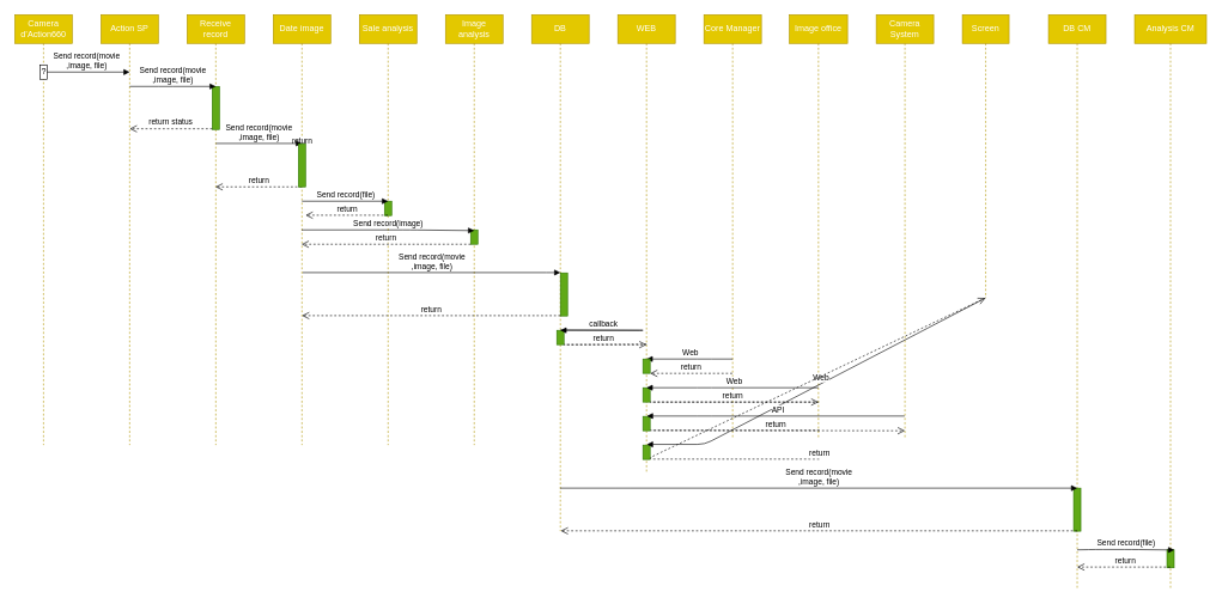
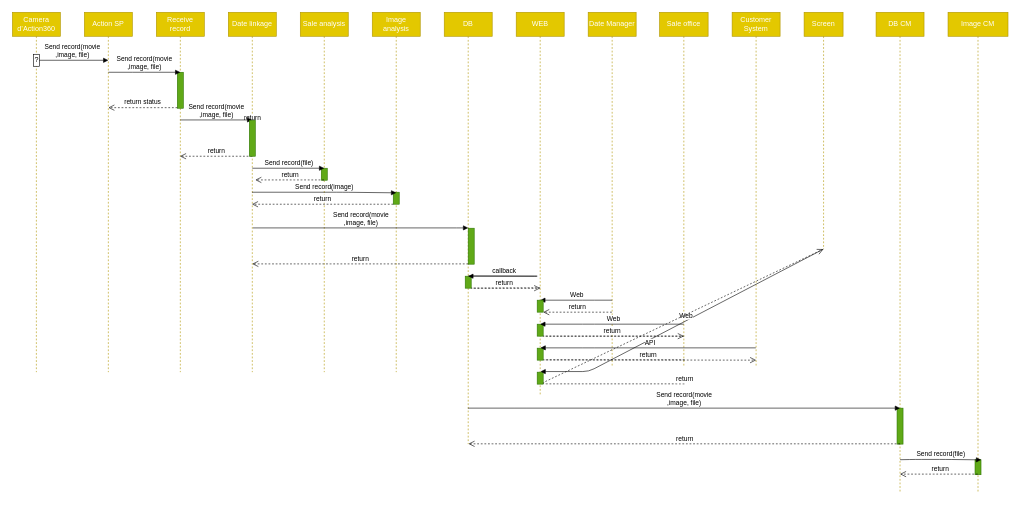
  <mxCell id="0" />
  <mxCell id="1" parent="0" />
- <mxCell id="2" value="Camera&lt;br&gt;&lt;span&gt;d’Action660&lt;/span&gt;&lt;br&gt;" style="shape=umlLifeline;perimeter=lifelinePerimeter;whiteSpace=wrap;html=1;container=1;collapsible=0;recursiveResize=0;outlineConnect=0;fillColor=#e3c800;strokeColor=#B09500;gradientDirection=south;fontColor=#ffffff;" vertex="1" parent="1"><mxGeometry x="20" y="20" width="80" height="600" as="geometry" /></mxCell>
+ <mxCell id="2" value="Camera&lt;br&gt;&lt;span&gt;d’Action360&lt;/span&gt;&lt;br&gt;" style="shape=umlLifeline;perimeter=lifelinePerimeter;whiteSpace=wrap;html=1;container=1;collapsible=0;recursiveResize=0;outlineConnect=0;fillColor=#e3c800;strokeColor=#B09500;gradientDirection=south;fontColor=#ffffff;" vertex="1" parent="1"><mxGeometry x="20" y="20" width="80" height="600" as="geometry" /></mxCell>
  <mxCell id="3" value="Action SP" style="shape=umlLifeline;perimeter=lifelinePerimeter;whiteSpace=wrap;html=1;container=1;collapsible=0;recursiveResize=0;outlineConnect=0;fillColor=#e3c800;strokeColor=#B09500;fontColor=#ffffff;" vertex="1" parent="1"><mxGeometry x="140" y="20" width="80" height="600" as="geometry" /></mxCell>
  <mxCell id="4" value="Receive record" style="shape=umlLifeline;perimeter=lifelinePerimeter;whiteSpace=wrap;html=1;container=1;collapsible=0;recursiveResize=0;outlineConnect=0;fillColor=#e3c800;strokeColor=#B09500;fontColor=#ffffff;" vertex="1" parent="1"><mxGeometry x="260" y="20" width="80" height="600" as="geometry" /></mxCell>
  <mxCell id="5" value="" style="html=1;points=[];perimeter=orthogonalPerimeter;fillColor=#60a917;strokeColor=#2D7600;fontColor=#ffffff;" vertex="1" parent="4"><mxGeometry x="35" y="100" width="10" height="60" as="geometry" /></mxCell>
- <mxCell id="6" value="Date image" style="shape=umlLifeline;perimeter=lifelinePerimeter;whiteSpace=wrap;html=1;container=1;collapsible=0;recursiveResize=0;outlineConnect=0;fillColor=#e3c800;strokeColor=#B09500;fontColor=#ffffff;" vertex="1" parent="1"><mxGeometry x="380" y="20" width="80" height="600" as="geometry" /></mxCell>
+ <mxCell id="6" value="Date linkage" style="shape=umlLifeline;perimeter=lifelinePerimeter;whiteSpace=wrap;html=1;container=1;collapsible=0;recursiveResize=0;outlineConnect=0;fillColor=#e3c800;strokeColor=#B09500;fontColor=#ffffff;" vertex="1" parent="1"><mxGeometry x="380" y="20" width="80" height="600" as="geometry" /></mxCell>
  <mxCell id="7" value="Sale analysis" style="shape=umlLifeline;perimeter=lifelinePerimeter;whiteSpace=wrap;html=1;container=1;collapsible=0;recursiveResize=0;outlineConnect=0;fillColor=#e3c800;strokeColor=#B09500;fontColor=#ffffff;" vertex="1" parent="1"><mxGeometry x="500" y="20" width="80" height="600" as="geometry" /></mxCell>
  <mxCell id="8" value="" style="html=1;points=[];perimeter=orthogonalPerimeter;fillColor=#60a917;strokeColor=#2D7600;fontColor=#ffffff;" vertex="1" parent="7"><mxGeometry x="35" y="260" width="10" height="20" as="geometry" /></mxCell>
  <mxCell id="9" value="Image analysis" style="shape=umlLifeline;perimeter=lifelinePerimeter;whiteSpace=wrap;html=1;container=1;collapsible=0;recursiveResize=0;outlineConnect=0;fillColor=#e3c800;strokeColor=#B09500;fontColor=#ffffff;" vertex="1" parent="1"><mxGeometry x="620" y="20" width="80" height="600" as="geometry" /></mxCell>
  <mxCell id="10" value="" style="html=1;points=[];perimeter=orthogonalPerimeter;fillColor=#60a917;strokeColor=#2D7600;fontColor=#ffffff;" vertex="1" parent="9"><mxGeometry x="35" y="300" width="10" height="20" as="geometry" /></mxCell>
  <mxCell id="11" value="DB" style="shape=umlLifeline;perimeter=lifelinePerimeter;whiteSpace=wrap;html=1;container=1;collapsible=0;recursiveResize=0;outlineConnect=0;fillColor=#e3c800;strokeColor=#B09500;fontColor=#ffffff;" vertex="1" parent="1"><mxGeometry x="740" y="20" width="80" height="720" as="geometry" /></mxCell>
  <mxCell id="12" value="" style="html=1;points=[];perimeter=orthogonalPerimeter;fillColor=#60a917;strokeColor=#2D7600;fontColor=#ffffff;" vertex="1" parent="11"><mxGeometry x="40" y="360" width="10" height="60" as="geometry" /></mxCell>
  <mxCell id="13" value="" style="html=1;points=[];perimeter=orthogonalPerimeter;fillColor=#60a917;strokeColor=#2D7600;fontColor=#ffffff;" vertex="1" parent="11"><mxGeometry x="35" y="440" width="10" height="20" as="geometry" /></mxCell>
  <mxCell id="14" value="WEB" style="shape=umlLifeline;perimeter=lifelinePerimeter;whiteSpace=wrap;html=1;container=1;collapsible=0;recursiveResize=0;outlineConnect=0;fillColor=#e3c800;strokeColor=#B09500;fontColor=#ffffff;" vertex="1" parent="1"><mxGeometry x="860" y="20" width="80" height="640" as="geometry" /></mxCell>
  <mxCell id="15" value="" style="html=1;points=[];perimeter=orthogonalPerimeter;fillColor=#60a917;strokeColor=#2D7600;fontColor=#ffffff;" vertex="1" parent="14"><mxGeometry x="35" y="520" width="10" height="20" as="geometry" /></mxCell>
  <mxCell id="16" value="" style="html=1;points=[];perimeter=orthogonalPerimeter;fillColor=#60a917;strokeColor=#2D7600;fontColor=#ffffff;" vertex="1" parent="14"><mxGeometry x="35" y="560" width="10" height="20" as="geometry" /></mxCell>
  <mxCell id="17" value="" style="html=1;points=[];perimeter=orthogonalPerimeter;fillColor=#60a917;strokeColor=#2D7600;fontColor=#ffffff;" vertex="1" parent="14"><mxGeometry x="35" y="600" width="10" height="20" as="geometry" /></mxCell>
  <mxCell id="18" value="return" style="html=1;verticalAlign=bottom;endArrow=open;dashed=1;endSize=8;" edge="1" parent="1"><mxGeometry relative="1" as="geometry"><mxPoint x="419.5" y="260" as="sourcePoint" /><mxPoint x="299.5" y="260" as="targetPoint" /><Array as="points"><mxPoint x="370" y="260" /></Array></mxGeometry></mxCell>
  <mxCell id="19" value="return" style="html=1;verticalAlign=bottom;endArrow=open;dashed=1;endSize=8;" edge="1" parent="1" source="49"><mxGeometry relative="1" as="geometry"><mxPoint x="539.5" y="210" as="sourcePoint" /><mxPoint x="419.5" y="210" as="targetPoint" /><Array as="points" /></mxGeometry></mxCell>
  <mxCell id="20" value="Send record(movie&lt;br&gt;,image, file)" style="html=1;verticalAlign=bottom;endArrow=block;" edge="1" parent="1" source="2"><mxGeometry width="80" relative="1" as="geometry"><mxPoint x="70" y="140" as="sourcePoint" /><mxPoint x="180" y="100" as="targetPoint" /><Array as="points" /></mxGeometry></mxCell>
  <mxCell id="21" value="Send record(movie&lt;br&gt;,image, file)" style="html=1;verticalAlign=bottom;endArrow=block;exitX=0.5;exitY=0.182;exitDx=0;exitDy=0;exitPerimeter=0;" edge="1" parent="1"><mxGeometry width="80" relative="1" as="geometry"><mxPoint x="180" y="120" as="sourcePoint" /><mxPoint x="300" y="120" as="targetPoint" /><Array as="points"><mxPoint x="230" y="120" /></Array></mxGeometry></mxCell>
  <mxCell id="22" value="Send record(movie&lt;br&gt;,image, file)" style="html=1;verticalAlign=bottom;endArrow=block;" edge="1" parent="1"><mxGeometry width="80" relative="1" as="geometry"><mxPoint x="300" y="199.5" as="sourcePoint" /><mxPoint x="420" y="199.5" as="targetPoint" /></mxGeometry></mxCell>
  <mxCell id="23" value="Send record(file)" style="html=1;verticalAlign=bottom;endArrow=block;" edge="1" parent="1"><mxGeometry x="-0.004" width="80" relative="1" as="geometry"><mxPoint x="420" y="280" as="sourcePoint" /><mxPoint x="540" y="280" as="targetPoint" /><mxPoint x="1" as="offset" /></mxGeometry></mxCell>
  <mxCell id="24" value="Send record(image)" style="html=1;verticalAlign=bottom;endArrow=block;" edge="1" parent="1"><mxGeometry width="80" relative="1" as="geometry"><mxPoint x="419.5" y="320" as="sourcePoint" /><mxPoint x="660" y="321" as="targetPoint" /><Array as="points"><mxPoint x="570" y="320" /></Array></mxGeometry></mxCell>
  <mxCell id="25" value="return" style="html=1;verticalAlign=bottom;endArrow=open;dashed=1;endSize=8;" edge="1" parent="1"><mxGeometry relative="1" as="geometry"><mxPoint x="655" y="340" as="sourcePoint" /><mxPoint x="419.5" y="340" as="targetPoint" /><Array as="points" /></mxGeometry></mxCell>
- <mxCell id="26" value="Core Manager" style="shape=umlLifeline;perimeter=lifelinePerimeter;whiteSpace=wrap;html=1;container=1;collapsible=0;recursiveResize=0;outlineConnect=0;fillColor=#e3c800;strokeColor=#B09500;fontColor=#ffffff;" vertex="1" parent="1"><mxGeometry x="980" y="20" width="80" height="590" as="geometry" /></mxCell>
- <mxCell id="27" value="Image office" style="shape=umlLifeline;perimeter=lifelinePerimeter;whiteSpace=wrap;html=1;container=1;collapsible=0;recursiveResize=0;outlineConnect=0;fillColor=#e3c800;strokeColor=#B09500;fontColor=#ffffff;" vertex="1" parent="1"><mxGeometry x="1099" y="20" width="81" height="590" as="geometry" /></mxCell>
- <mxCell id="28" value="Camera System" style="shape=umlLifeline;perimeter=lifelinePerimeter;whiteSpace=wrap;html=1;container=1;collapsible=0;recursiveResize=0;outlineConnect=0;fillColor=#e3c800;strokeColor=#B09500;fontColor=#ffffff;" vertex="1" parent="1"><mxGeometry x="1220" y="20" width="80" height="590" as="geometry" /></mxCell>
+ <mxCell id="26" value="Date Manager" style="shape=umlLifeline;perimeter=lifelinePerimeter;whiteSpace=wrap;html=1;container=1;collapsible=0;recursiveResize=0;outlineConnect=0;fillColor=#e3c800;strokeColor=#B09500;fontColor=#ffffff;" vertex="1" parent="1"><mxGeometry x="980" y="20" width="80" height="590" as="geometry" /></mxCell>
+ <mxCell id="27" value="Sale office" style="shape=umlLifeline;perimeter=lifelinePerimeter;whiteSpace=wrap;html=1;container=1;collapsible=0;recursiveResize=0;outlineConnect=0;fillColor=#e3c800;strokeColor=#B09500;fontColor=#ffffff;" vertex="1" parent="1"><mxGeometry x="1099" y="20" width="81" height="590" as="geometry" /></mxCell>
+ <mxCell id="28" value="Customer System" style="shape=umlLifeline;perimeter=lifelinePerimeter;whiteSpace=wrap;html=1;container=1;collapsible=0;recursiveResize=0;outlineConnect=0;fillColor=#e3c800;strokeColor=#B09500;fontColor=#ffffff;" vertex="1" parent="1"><mxGeometry x="1220" y="20" width="80" height="590" as="geometry" /></mxCell>
  <mxCell id="29" value="Send record(movie&lt;br&gt;,image, file)" style="html=1;verticalAlign=bottom;endArrow=block;" edge="1" parent="1"><mxGeometry width="80" relative="1" as="geometry"><mxPoint x="421" y="379.5" as="sourcePoint" /><mxPoint x="780" y="379.5" as="targetPoint" /><Array as="points"><mxPoint x="770.5" y="379.5" /></Array></mxGeometry></mxCell>
  <mxCell id="30" value="return" style="html=1;verticalAlign=bottom;endArrow=open;dashed=1;endSize=8;" edge="1" parent="1"><mxGeometry relative="1" as="geometry"><mxPoint x="780" y="439.5" as="sourcePoint" /><mxPoint x="420" y="439.5" as="targetPoint" /><Array as="points"><mxPoint x="730.5" y="439.5" /><mxPoint x="540.5" y="439.5" /></Array></mxGeometry></mxCell>
  <mxCell id="31" value="callback" style="html=1;verticalAlign=bottom;endArrow=block;" edge="1" parent="1"><mxGeometry x="-0.5" width="80" relative="1" as="geometry"><mxPoint x="780" y="459.5" as="sourcePoint" /><mxPoint x="780" y="460" as="targetPoint" /><Array as="points"><mxPoint x="900" y="460" /></Array><mxPoint as="offset" /></mxGeometry></mxCell>
  <mxCell id="32" value="return" style="html=1;verticalAlign=bottom;endArrow=open;dashed=1;endSize=8;" edge="1" parent="1"><mxGeometry x="-0.5" relative="1" as="geometry"><mxPoint x="900" y="479.5" as="sourcePoint" /><mxPoint x="900" y="480" as="targetPoint" /><Array as="points"><mxPoint x="780" y="480" /></Array><mxPoint as="offset" /></mxGeometry></mxCell>
  <mxCell id="33" value="Screen" style="shape=umlLifeline;perimeter=lifelinePerimeter;whiteSpace=wrap;html=1;container=1;collapsible=0;recursiveResize=0;outlineConnect=0;fillColor=#e3c800;strokeColor=#B09500;fontColor=#ffffff;" vertex="1" parent="1"><mxGeometry x="1340" y="20" width="65" height="395" as="geometry" /></mxCell>
  <mxCell id="34" value="DB CM" style="shape=umlLifeline;perimeter=lifelinePerimeter;whiteSpace=wrap;html=1;container=1;collapsible=0;recursiveResize=0;outlineConnect=0;fillColor=#e3c800;strokeColor=#B09500;fontColor=#ffffff;" vertex="1" parent="1"><mxGeometry x="1460" y="20" width="80" height="800" as="geometry" /></mxCell>
  <mxCell id="35" value="" style="html=1;points=[];perimeter=orthogonalPerimeter;fillColor=#60a917;strokeColor=#2D7600;fontColor=#ffffff;" vertex="1" parent="34"><mxGeometry x="35" y="660" width="10" height="60" as="geometry" /></mxCell>
- <mxCell id="36" value="Analysis CM" style="shape=umlLifeline;perimeter=lifelinePerimeter;whiteSpace=wrap;html=1;container=1;collapsible=0;recursiveResize=0;outlineConnect=0;fillColor=#e3c800;strokeColor=#B09500;fontColor=#ffffff;" vertex="1" parent="1"><mxGeometry x="1580" y="20" width="100" height="800" as="geometry" /></mxCell>
+ <mxCell id="36" value="Image CM" style="shape=umlLifeline;perimeter=lifelinePerimeter;whiteSpace=wrap;html=1;container=1;collapsible=0;recursiveResize=0;outlineConnect=0;fillColor=#e3c800;strokeColor=#B09500;fontColor=#ffffff;" vertex="1" parent="1"><mxGeometry x="1580" y="20" width="100" height="800" as="geometry" /></mxCell>
  <mxCell id="37" value="" style="html=1;points=[];perimeter=orthogonalPerimeter;fillColor=#60a917;strokeColor=#2D7600;fontColor=#ffffff;" vertex="1" parent="36"><mxGeometry x="45" y="746" width="10" height="25" as="geometry" /></mxCell>
  <mxCell id="38" value="Web" style="html=1;verticalAlign=bottom;endArrow=block;" edge="1" parent="1"><mxGeometry x="-0.008" width="80" relative="1" as="geometry"><mxPoint x="1020" y="500" as="sourcePoint" /><mxPoint x="900" y="500" as="targetPoint" /><Array as="points"><mxPoint x="980.5" y="500" /></Array><mxPoint x="1" as="offset" /></mxGeometry></mxCell>
  <mxCell id="39" value="Web" style="html=1;verticalAlign=bottom;endArrow=block;" edge="1" parent="1"><mxGeometry x="-0.008" width="80" relative="1" as="geometry"><mxPoint x="1139.5" y="540" as="sourcePoint" /><mxPoint x="900" y="540" as="targetPoint" /><Array as="points"><mxPoint x="980.5" y="540" /></Array><mxPoint x="1" as="offset" /></mxGeometry></mxCell>
  <mxCell id="40" value="return" style="html=1;verticalAlign=bottom;endArrow=open;dashed=1;endSize=8;" edge="1" parent="1"><mxGeometry x="-0.499" relative="1" as="geometry"><mxPoint x="1140" y="560" as="sourcePoint" /><mxPoint x="1139.5" y="560" as="targetPoint" /><Array as="points"><mxPoint x="900" y="560" /></Array><mxPoint as="offset" /></mxGeometry></mxCell>
  <mxCell id="41" value="Web" style="html=1;verticalAlign=bottom;endArrow=block;" edge="1" parent="1" source="33"><mxGeometry x="-0.008" width="80" relative="1" as="geometry"><mxPoint x="1260" y="619" as="sourcePoint" /><mxPoint x="900.5" y="619" as="targetPoint" /><Array as="points"><mxPoint x="981" y="619" /></Array><mxPoint x="1" as="offset" /></mxGeometry></mxCell>
  <mxCell id="42" value="return" style="html=1;verticalAlign=bottom;endArrow=open;dashed=1;endSize=8;" edge="1" parent="1" target="33"><mxGeometry x="-0.999" y="1" relative="1" as="geometry"><mxPoint x="1140.5" y="639.5" as="sourcePoint" /><mxPoint x="1260" y="639.5" as="targetPoint" /><Array as="points"><mxPoint x="900.5" y="639.5" /></Array><mxPoint as="offset" /></mxGeometry></mxCell>
  <mxCell id="43" value="Send record(movie&lt;br&gt;,image, file)" style="html=1;verticalAlign=bottom;endArrow=block;" edge="1" parent="1" source="11"><mxGeometry width="80" relative="1" as="geometry"><mxPoint x="788" y="680" as="sourcePoint" /><mxPoint x="1500" y="680" as="targetPoint" /><Array as="points"><mxPoint x="818" y="680" /><mxPoint x="868" y="680" /></Array></mxGeometry></mxCell>
  <mxCell id="44" value="return" style="html=1;verticalAlign=bottom;endArrow=open;dashed=1;endSize=8;" edge="1" parent="1"><mxGeometry x="0.86" y="-309" relative="1" as="geometry"><mxPoint x="1500" y="739.5" as="sourcePoint" /><mxPoint x="780.5" y="739.5" as="targetPoint" /><Array as="points"><mxPoint x="831" y="739.5" /></Array><mxPoint x="310" y="309" as="offset" /></mxGeometry></mxCell>
  <mxCell id="45" value="Send record(file)" style="html=1;verticalAlign=bottom;endArrow=block;entryX=1.029;entryY=0.01;entryDx=0;entryDy=0;entryPerimeter=0;" edge="1" parent="1" target="37"><mxGeometry width="80" relative="1" as="geometry"><mxPoint x="1500" y="766" as="sourcePoint" /><mxPoint x="1625" y="765.5" as="targetPoint" /><Array as="points"><mxPoint x="1525.5" y="765.5" /><mxPoint x="1575.5" y="765.5" /></Array></mxGeometry></mxCell>
  <mxCell id="46" value="return" style="html=1;verticalAlign=bottom;endArrow=open;dashed=1;endSize=8;" edge="1" parent="1"><mxGeometry x="0.279" y="-19" relative="1" as="geometry"><mxPoint x="1629.5" y="790" as="sourcePoint" /><mxPoint x="1500" y="790" as="targetPoint" /><Array as="points"><mxPoint x="1550.5" y="790" /></Array><mxPoint x="20" y="19" as="offset" /></mxGeometry></mxCell>
  <mxCell id="47" value="?" style="html=1;points=[];perimeter=orthogonalPerimeter;" vertex="1" parent="1"><mxGeometry x="55" y="90" width="10" height="20" as="geometry" /></mxCell>
  <mxCell id="48" value="return status" style="html=1;verticalAlign=bottom;endArrow=open;dashed=1;endSize=8;" edge="1" parent="1"><mxGeometry relative="1" as="geometry"><mxPoint x="295" y="179" as="sourcePoint" /><mxPoint x="180" y="179" as="targetPoint" /><Array as="points"><mxPoint x="250.5" y="179" /></Array></mxGeometry></mxCell>
  <mxCell id="49" value="" style="html=1;points=[];perimeter=orthogonalPerimeter;fillColor=#60a917;strokeColor=#2D7600;fontColor=#ffffff;" vertex="1" parent="1"><mxGeometry x="415" y="200" width="10" height="60" as="geometry" /></mxCell>
  <mxCell id="50" value="return" style="html=1;verticalAlign=bottom;endArrow=open;dashed=1;endSize=8;" edge="1" parent="1"><mxGeometry relative="1" as="geometry"><mxPoint x="539.5" y="299.5" as="sourcePoint" /><mxPoint x="425" y="299.5" as="targetPoint" /><Array as="points"><mxPoint x="500" y="299.5" /></Array></mxGeometry></mxCell>
  <mxCell id="51" value="" style="html=1;points=[];perimeter=orthogonalPerimeter;fillColor=#60a917;strokeColor=#2D7600;fontColor=#ffffff;" vertex="1" parent="1"><mxGeometry x="895" y="500" width="10" height="20" as="geometry" /></mxCell>
  <mxCell id="52" value="return" style="html=1;verticalAlign=bottom;endArrow=open;dashed=1;endSize=8;" edge="1" parent="1" target="51"><mxGeometry x="0.039" relative="1" as="geometry"><mxPoint x="1019.5" y="520" as="sourcePoint" /><mxPoint x="1019" y="520" as="targetPoint" /><Array as="points" /><mxPoint x="1" as="offset" /></mxGeometry></mxCell>
  <mxCell id="53" value="API" style="html=1;verticalAlign=bottom;endArrow=block;" edge="1" parent="1" source="28"><mxGeometry x="-0.008" width="80" relative="1" as="geometry"><mxPoint x="1379.5" y="579.5" as="sourcePoint" /><mxPoint x="900.5" y="579.5" as="targetPoint" /><Array as="points"><mxPoint x="981" y="579.5" /></Array><mxPoint x="1" as="offset" /></mxGeometry></mxCell>
  <mxCell id="54" value="return" style="html=1;verticalAlign=bottom;endArrow=open;dashed=1;endSize=8;" edge="1" parent="1"><mxGeometry x="-0.798" relative="1" as="geometry"><mxPoint x="1140.5" y="599.5" as="sourcePoint" /><mxPoint x="1260" y="600" as="targetPoint" /><Array as="points"><mxPoint x="900.5" y="599.5" /></Array><mxPoint as="offset" /></mxGeometry></mxCell>
